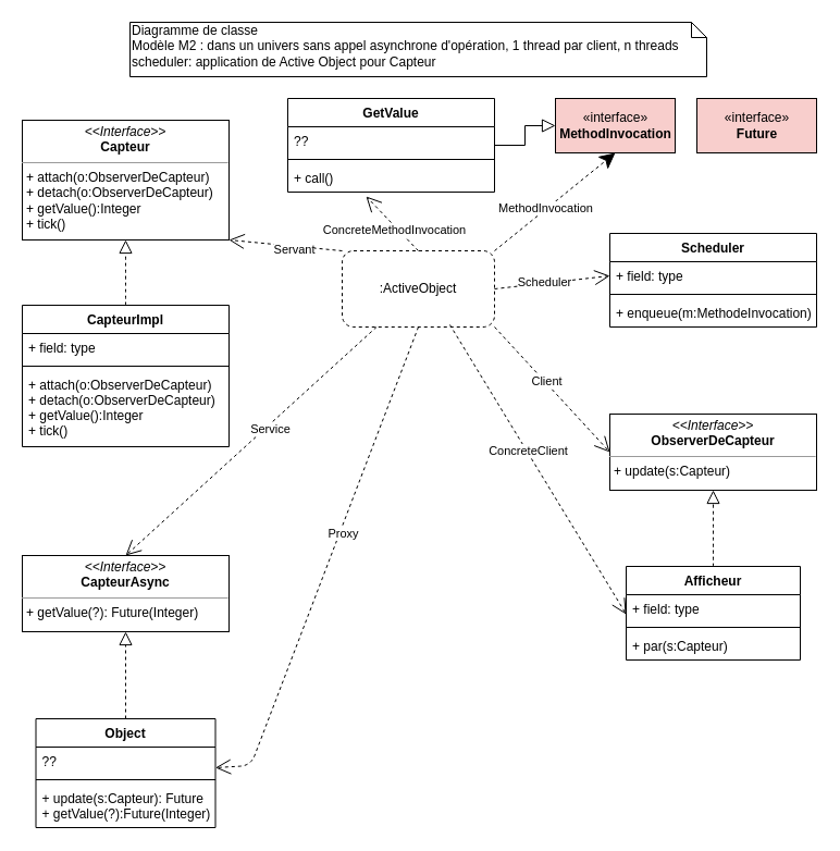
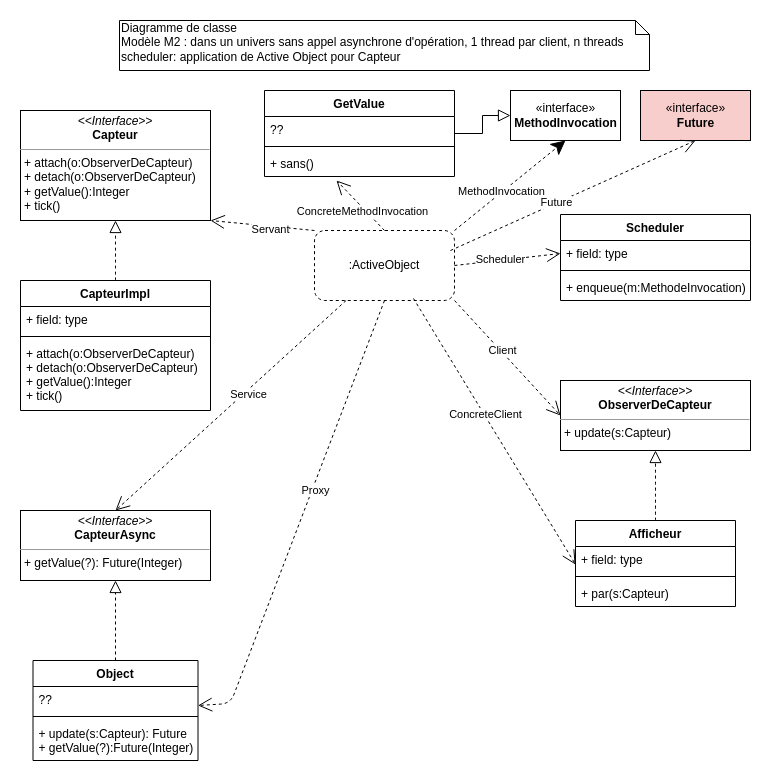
  <mxCell id="0" />
  <mxCell id="1" parent="0" />
  <mxCell id="2" value="Diagramme de classe&lt;br&gt;Modèle M2 : dans un univers sans appel asynchrone d'opération, 1 thread par client, n threads scheduler: application de Active Object pour Capteur" style="shape=note;whiteSpace=wrap;html=1;size=14;verticalAlign=top;align=left;spacingTop=-6;" parent="1" vertex="1"><mxGeometry x="119" y="20" width="530" height="50" as="geometry" /></mxCell>
  <mxCell id="3" value=":ActiveObject" style="whiteSpace=wrap;html=1;dashed=1;rounded=1;" parent="1" vertex="1"><mxGeometry x="314" y="230" width="140" height="70" as="geometry" /></mxCell>
  <mxCell id="4" value="&lt;p style=&quot;margin: 0px ; margin-top: 4px ; text-align: center&quot;&gt;&lt;i&gt;&amp;lt;&amp;lt;Interface&amp;gt;&amp;gt;&lt;/i&gt;&lt;br&gt;&lt;b&gt;Capteur&lt;/b&gt;&lt;/p&gt;&lt;hr size=&quot;1&quot;&gt;&lt;p style=&quot;margin: 0px ; margin-left: 4px&quot;&gt;+ attach(o:ObserverDeCapteur)&lt;/p&gt;&lt;p style=&quot;margin: 0px ; margin-left: 4px&quot;&gt;+ detach(o:ObserverDeCapteur)&lt;/p&gt;&lt;p style=&quot;margin: 0px ; margin-left: 4px&quot;&gt;+ getValue():Integer&lt;/p&gt;&lt;p style=&quot;margin: 0px ; margin-left: 4px&quot;&gt;+ tick()&lt;/p&gt;" style="verticalAlign=top;align=left;overflow=fill;fontSize=12;fontFamily=Helvetica;html=1;" parent="1" vertex="1"><mxGeometry x="20" y="110" width="190" height="110" as="geometry" /></mxCell>
  <mxCell id="5" value="&lt;p style=&quot;margin: 0px ; margin-top: 4px ; text-align: center&quot;&gt;&lt;i&gt;&amp;lt;&amp;lt;Interface&amp;gt;&amp;gt;&lt;/i&gt;&lt;br&gt;&lt;b&gt;ObserverDeCapteur&lt;/b&gt;&lt;/p&gt;&lt;hr size=&quot;1&quot;&gt;&lt;p style=&quot;margin: 0px ; margin-left: 4px&quot;&gt;+ update(s:Capteur)&lt;/p&gt;" style="verticalAlign=top;align=left;overflow=fill;fontSize=12;fontFamily=Helvetica;html=1;" parent="1" vertex="1"><mxGeometry x="560" y="380" width="190" height="70" as="geometry" /></mxCell>
  <mxCell id="6" value="" style="endArrow=open;endFill=1;endSize=12;html=1;dashed=1;exitX=1;exitY=1;exitDx=0;exitDy=0;entryX=0;entryY=0.5;entryDx=0;entryDy=0;" parent="1" source="3" target="5" edge="1"><mxGeometry width="160" relative="1" as="geometry"><mxPoint x="300" y="240" as="sourcePoint" /><mxPoint x="460" y="240" as="targetPoint" /></mxGeometry></mxCell>
  <mxCell id="7" value="Client" style="edgeLabel;html=1;align=center;verticalAlign=middle;resizable=0;points=[];" parent="6" vertex="1" connectable="0"><mxGeometry x="-0.132" y="2" relative="1" as="geometry"><mxPoint y="1" as="offset" /></mxGeometry></mxCell>
  <mxCell id="8" value="" style="endArrow=open;endFill=1;endSize=12;html=1;dashed=1;exitX=0;exitY=0;exitDx=0;exitDy=0;entryX=1;entryY=1;entryDx=0;entryDy=0;" parent="1" source="3" target="4" edge="1"><mxGeometry width="160" relative="1" as="geometry"><mxPoint x="229.997" y="299.999" as="sourcePoint" /><mxPoint x="410.389" y="173.48" as="targetPoint" /></mxGeometry></mxCell>
  <mxCell id="9" value="Servant" style="edgeLabel;html=1;align=center;verticalAlign=middle;resizable=0;points=[];" parent="8" vertex="1" connectable="0"><mxGeometry x="-0.132" y="2" relative="1" as="geometry"><mxPoint y="1" as="offset" /></mxGeometry></mxCell>
  <mxCell id="10" style="edgeStyle=orthogonalEdgeStyle;curved=1;orthogonalLoop=1;jettySize=auto;html=1;exitX=0.5;exitY=0;exitDx=0;exitDy=0;entryX=0.5;entryY=1;entryDx=0;entryDy=0;dashed=1;endArrow=block;endFill=0;endSize=10;" parent="1" source="22" target="5" edge="1"><mxGeometry relative="1" as="geometry" /></mxCell>
  <mxCell id="11" style="edgeStyle=orthogonalEdgeStyle;curved=1;orthogonalLoop=1;jettySize=auto;html=1;exitX=0.5;exitY=0;exitDx=0;exitDy=0;entryX=0.5;entryY=1;entryDx=0;entryDy=0;dashed=1;endArrow=block;endFill=0;endSize=10;" parent="1" source="12" target="4" edge="1"><mxGeometry relative="1" as="geometry" /></mxCell>
  <mxCell id="12" value="CapteurImpl" style="swimlane;fontStyle=1;align=center;verticalAlign=top;childLayout=stackLayout;horizontal=1;startSize=26;horizontalStack=0;resizeParent=1;resizeParentMax=0;resizeLast=0;collapsible=1;marginBottom=0;" parent="1" vertex="1"><mxGeometry x="20" y="280" width="190" height="130" as="geometry" /></mxCell>
  <mxCell id="13" value="+ field: type" style="text;strokeColor=none;fillColor=none;align=left;verticalAlign=top;spacingLeft=4;spacingRight=4;overflow=hidden;rotatable=0;points=[[0,0.5],[1,0.5]];portConstraint=eastwest;" parent="12" vertex="1"><mxGeometry y="26" width="190" height="26" as="geometry" /></mxCell>
  <mxCell id="14" value="" style="line;strokeWidth=1;fillColor=none;align=left;verticalAlign=middle;spacingTop=-1;spacingLeft=3;spacingRight=3;rotatable=0;labelPosition=right;points=[];portConstraint=eastwest;" parent="12" vertex="1"><mxGeometry y="52" width="190" height="8" as="geometry" /></mxCell>
  <mxCell id="15" value="+ attach(o:ObserverDeCapteur)&#10;+ detach(o:ObserverDeCapteur)&#10;+ getValue():Integer&#10;+ tick()" style="text;strokeColor=none;fillColor=none;align=left;verticalAlign=top;spacingLeft=4;spacingRight=4;overflow=hidden;rotatable=0;points=[[0,0.5],[1,0.5]];portConstraint=eastwest;" parent="12" vertex="1"><mxGeometry y="60" width="190" height="70" as="geometry" /></mxCell>
  <mxCell id="16" value="" style="endArrow=open;endFill=1;endSize=12;html=1;dashed=1;exitX=0.707;exitY=0.971;exitDx=0;exitDy=0;entryX=0.001;entryY=0.698;entryDx=0;entryDy=0;entryPerimeter=0;exitPerimeter=0;" parent="1" source="3" target="23" edge="1"><mxGeometry width="160" relative="1" as="geometry"><mxPoint x="344.257" y="349.625" as="sourcePoint" /><mxPoint x="560" y="380" as="targetPoint" /></mxGeometry></mxCell>
  <mxCell id="17" value="ConcreteClient" style="edgeLabel;html=1;align=center;verticalAlign=middle;resizable=0;points=[];" parent="16" vertex="1" connectable="0"><mxGeometry x="-0.132" y="2" relative="1" as="geometry"><mxPoint y="1" as="offset" /></mxGeometry></mxCell>
  <mxCell id="18" value="GetValue" style="swimlane;fontStyle=1;align=center;verticalAlign=top;childLayout=stackLayout;horizontal=1;startSize=26;horizontalStack=0;resizeParent=1;resizeParentMax=0;resizeLast=0;collapsible=1;marginBottom=0;" parent="1" vertex="1"><mxGeometry x="264" y="90" width="190" height="86" as="geometry" /></mxCell>
  <mxCell id="19" value="??" style="text;strokeColor=none;fillColor=none;align=left;verticalAlign=top;spacingLeft=4;spacingRight=4;overflow=hidden;rotatable=0;points=[[0,0.5],[1,0.5]];portConstraint=eastwest;" parent="18" vertex="1"><mxGeometry y="26" width="190" height="26" as="geometry" /></mxCell>
  <mxCell id="20" value="" style="line;strokeWidth=1;fillColor=none;align=left;verticalAlign=middle;spacingTop=-1;spacingLeft=3;spacingRight=3;rotatable=0;labelPosition=right;points=[];portConstraint=eastwest;" parent="18" vertex="1"><mxGeometry y="52" width="190" height="8" as="geometry" /></mxCell>
- <mxCell id="21" value="+ call()" style="text;strokeColor=none;fillColor=none;align=left;verticalAlign=top;spacingLeft=4;spacingRight=4;overflow=hidden;rotatable=0;points=[[0,0.5],[1,0.5]];portConstraint=eastwest;" parent="18" vertex="1"><mxGeometry y="60" width="190" height="26" as="geometry" /></mxCell>
+ <mxCell id="21" value="+ sans()" style="text;strokeColor=none;fillColor=none;align=left;verticalAlign=top;spacingLeft=4;spacingRight=4;overflow=hidden;rotatable=0;points=[[0,0.5],[1,0.5]];portConstraint=eastwest;" parent="18" vertex="1"><mxGeometry y="60" width="190" height="26" as="geometry" /></mxCell>
  <mxCell id="22" value="Afficheur" style="swimlane;fontStyle=1;align=center;verticalAlign=top;childLayout=stackLayout;horizontal=1;startSize=26;horizontalStack=0;resizeParent=1;resizeParentMax=0;resizeLast=0;collapsible=1;marginBottom=0;" parent="1" vertex="1"><mxGeometry x="575" y="520" width="160" height="86" as="geometry" /></mxCell>
  <mxCell id="23" value="+ field: type" style="text;strokeColor=none;fillColor=none;align=left;verticalAlign=top;spacingLeft=4;spacingRight=4;overflow=hidden;rotatable=0;points=[[0,0.5],[1,0.5]];portConstraint=eastwest;" parent="22" vertex="1"><mxGeometry y="26" width="160" height="26" as="geometry" /></mxCell>
  <mxCell id="24" value="" style="line;strokeWidth=1;fillColor=none;align=left;verticalAlign=middle;spacingTop=-1;spacingLeft=3;spacingRight=3;rotatable=0;labelPosition=right;points=[];portConstraint=eastwest;" parent="22" vertex="1"><mxGeometry y="52" width="160" height="8" as="geometry" /></mxCell>
  <mxCell id="25" value="+ par(s:Capteur)" style="text;strokeColor=none;fillColor=none;align=left;verticalAlign=top;spacingLeft=4;spacingRight=4;overflow=hidden;rotatable=0;points=[[0,0.5],[1,0.5]];portConstraint=eastwest;" parent="22" vertex="1"><mxGeometry y="60" width="160" height="26" as="geometry" /></mxCell>
  <mxCell id="26" value="&lt;p style=&quot;margin: 0px ; margin-top: 4px ; text-align: center&quot;&gt;&lt;i&gt;&amp;lt;&amp;lt;Interface&amp;gt;&amp;gt;&lt;/i&gt;&lt;br&gt;&lt;b&gt;CapteurAsync&lt;/b&gt;&lt;/p&gt;&lt;hr size=&quot;1&quot;&gt;&lt;p style=&quot;margin: 0px ; margin-left: 4px&quot;&gt;+ getValue(?): Future(Integer)&lt;/p&gt;" style="verticalAlign=top;align=left;overflow=fill;fontSize=12;fontFamily=Helvetica;html=1;" parent="1" vertex="1"><mxGeometry x="20" y="510" width="190" height="70" as="geometry" /></mxCell>
  <mxCell id="27" value="" style="endArrow=open;endFill=1;endSize=12;html=1;dashed=1;entryX=0.5;entryY=0;entryDx=0;entryDy=0;" parent="1" source="3" target="26" edge="1"><mxGeometry width="160" relative="1" as="geometry"><mxPoint x="490" y="200" as="sourcePoint" /><mxPoint x="596" y="350" as="targetPoint" /></mxGeometry></mxCell>
  <mxCell id="28" value="Service" style="edgeLabel;html=1;align=center;verticalAlign=middle;resizable=0;points=[];" parent="27" vertex="1" connectable="0"><mxGeometry x="-0.132" y="2" relative="1" as="geometry"><mxPoint y="1" as="offset" /></mxGeometry></mxCell>
  <mxCell id="29" value="" style="endArrow=open;endFill=1;endSize=12;html=1;dashed=1;exitX=0.5;exitY=1;exitDx=0;exitDy=0;" parent="1" source="3" target="47" edge="1"><mxGeometry width="160" relative="1" as="geometry"><mxPoint x="443.497" y="299.749" as="sourcePoint" /><mxPoint x="585.16" y="574.148" as="targetPoint" /><Array as="points"><mxPoint x="230" y="703" /></Array></mxGeometry></mxCell>
  <mxCell id="30" value="Proxy" style="edgeLabel;html=1;align=center;verticalAlign=middle;resizable=0;points=[];" parent="29" vertex="1" connectable="0"><mxGeometry x="-0.132" y="2" relative="1" as="geometry"><mxPoint y="1" as="offset" /></mxGeometry></mxCell>
  <mxCell id="31" style="edgeStyle=orthogonalEdgeStyle;rounded=0;orthogonalLoop=1;jettySize=auto;html=1;exitX=0.5;exitY=0;exitDx=0;exitDy=0;entryX=0.5;entryY=1;entryDx=0;entryDy=0;dashed=1;endArrow=block;endFill=0;endSize=10;" parent="1" source="47" target="26" edge="1"><mxGeometry relative="1" as="geometry" /></mxCell>
  <mxCell id="32" value="" style="endArrow=open;endFill=1;endSize=12;html=1;dashed=1;exitX=1;exitY=0.5;exitDx=0;exitDy=0;entryX=0;entryY=0.5;entryDx=0;entryDy=0;" parent="1" source="3" target="35" edge="1"><mxGeometry width="160" relative="1" as="geometry"><mxPoint x="464" y="275" as="sourcePoint" /><mxPoint x="570" y="425" as="targetPoint" /></mxGeometry></mxCell>
  <mxCell id="33" value="Scheduler" style="edgeLabel;html=1;align=center;verticalAlign=middle;resizable=0;points=[];" parent="32" vertex="1" connectable="0"><mxGeometry x="-0.132" y="2" relative="1" as="geometry"><mxPoint y="1" as="offset" /></mxGeometry></mxCell>
  <mxCell id="34" value="Scheduler" style="swimlane;fontStyle=1;align=center;verticalAlign=top;childLayout=stackLayout;horizontal=1;startSize=26;horizontalStack=0;resizeParent=1;resizeParentMax=0;resizeLast=0;collapsible=1;marginBottom=0;" parent="1" vertex="1"><mxGeometry x="560" y="214" width="190" height="86" as="geometry" /></mxCell>
  <mxCell id="35" value="+ field: type" style="text;strokeColor=none;fillColor=none;align=left;verticalAlign=top;spacingLeft=4;spacingRight=4;overflow=hidden;rotatable=0;points=[[0,0.5],[1,0.5]];portConstraint=eastwest;" parent="34" vertex="1"><mxGeometry y="26" width="190" height="26" as="geometry" /></mxCell>
  <mxCell id="36" value="" style="line;strokeWidth=1;fillColor=none;align=left;verticalAlign=middle;spacingTop=-1;spacingLeft=3;spacingRight=3;rotatable=0;labelPosition=right;points=[];portConstraint=eastwest;" parent="34" vertex="1"><mxGeometry y="52" width="190" height="8" as="geometry" /></mxCell>
  <mxCell id="37" value="+ enqueue(m:MethodeInvocation)" style="text;strokeColor=none;fillColor=none;align=left;verticalAlign=top;spacingLeft=4;spacingRight=4;overflow=hidden;rotatable=0;points=[[0,0.5],[1,0.5]];portConstraint=eastwest;" parent="34" vertex="1"><mxGeometry y="60" width="190" height="26" as="geometry" /></mxCell>
  <mxCell id="38" value="«interface»&lt;br&gt;&lt;b&gt;Future&lt;/b&gt;" style="html=1;fillColor=#f8cecc;" parent="1" vertex="1"><mxGeometry x="640" y="90" width="110" height="50" as="geometry" /></mxCell>
- <mxCell id="39" value="«interface»&lt;br&gt;&lt;b&gt;MethodInvocation&lt;/b&gt;" style="html=1;fillColor=#f8cecc;" parent="1" vertex="1"><mxGeometry x="510" y="90" width="110" height="50" as="geometry" /></mxCell>
+ <mxCell id="39" value="«interface»&lt;br&gt;&lt;b&gt;MethodInvocation&lt;/b&gt;" style="html=1;" parent="1" vertex="1"><mxGeometry x="510" y="90" width="110" height="50" as="geometry" /></mxCell>
+ <mxCell id="40" value="" style="endArrow=open;endFill=1;endSize=12;html=1;dashed=1;exitX=0.971;exitY=0.286;exitDx=0;exitDy=0;entryX=0.5;entryY=1;entryDx=0;entryDy=0;exitPerimeter=0;" parent="1" source="3" target="38" edge="1"><mxGeometry width="160" relative="1" as="geometry"><mxPoint x="443.497" y="250.251" as="sourcePoint" /><mxPoint x="570" y="263" as="targetPoint" /></mxGeometry></mxCell>
+ <mxCell id="41" value="Future" style="edgeLabel;html=1;align=center;verticalAlign=middle;resizable=0;points=[];" parent="40" vertex="1" connectable="0"><mxGeometry x="-0.132" y="2" relative="1" as="geometry"><mxPoint y="1" as="offset" /></mxGeometry></mxCell>
  <mxCell id="42" value="" style="endArrow=classic;endFill=1;endSize=12;html=1;dashed=1;exitX=1;exitY=0;exitDx=0;exitDy=0;entryX=0.5;entryY=1;entryDx=0;entryDy=0;" parent="1" source="3" target="39" edge="1"><mxGeometry width="160" relative="1" as="geometry"><mxPoint x="443.497" y="250.251" as="sourcePoint" /><mxPoint x="585" y="170" as="targetPoint" /></mxGeometry></mxCell>
  <mxCell id="43" value="MethodInvocation" style="edgeLabel;html=1;align=center;verticalAlign=middle;resizable=0;points=[];" parent="42" vertex="1" connectable="0"><mxGeometry x="-0.132" y="2" relative="1" as="geometry"><mxPoint y="1" as="offset" /></mxGeometry></mxCell>
  <mxCell id="44" style="edgeStyle=orthogonalEdgeStyle;rounded=0;orthogonalLoop=1;jettySize=auto;html=1;entryX=0;entryY=0.5;entryDx=0;entryDy=0;dashed=0;endArrow=block;endFill=0;endSize=10;" parent="1" source="18" target="39" edge="1"><mxGeometry relative="1" as="geometry"><mxPoint x="480" y="130" as="sourcePoint" /><mxPoint x="125" y="590" as="targetPoint" /></mxGeometry></mxCell>
  <mxCell id="45" value="" style="endArrow=open;endFill=1;endSize=12;html=1;dashed=1;exitX=0.5;exitY=0;exitDx=0;exitDy=0;entryX=0.379;entryY=1.154;entryDx=0;entryDy=0;entryPerimeter=0;" parent="1" source="3" target="21" edge="1"><mxGeometry width="160" relative="1" as="geometry"><mxPoint x="443.497" y="250.251" as="sourcePoint" /><mxPoint x="575" y="150" as="targetPoint" /></mxGeometry></mxCell>
  <mxCell id="46" value="ConcreteMethodInvocation" style="edgeLabel;html=1;align=center;verticalAlign=middle;resizable=0;points=[];" parent="45" vertex="1" connectable="0"><mxGeometry x="-0.132" y="2" relative="1" as="geometry"><mxPoint y="1" as="offset" /></mxGeometry></mxCell>
  <mxCell id="47" value="Object" style="swimlane;fontStyle=1;align=center;verticalAlign=top;childLayout=stackLayout;horizontal=1;startSize=26;horizontalStack=0;resizeParent=1;resizeParentMax=0;resizeLast=0;collapsible=1;marginBottom=0;" parent="1" vertex="1"><mxGeometry x="32.5" y="660" width="165" height="100" as="geometry" /></mxCell>
  <mxCell id="48" value="??" style="text;strokeColor=none;fillColor=none;align=left;verticalAlign=top;spacingLeft=4;spacingRight=4;overflow=hidden;rotatable=0;points=[[0,0.5],[1,0.5]];portConstraint=eastwest;" parent="47" vertex="1"><mxGeometry y="26" width="165" height="26" as="geometry" /></mxCell>
  <mxCell id="49" value="" style="line;strokeWidth=1;fillColor=none;align=left;verticalAlign=middle;spacingTop=-1;spacingLeft=3;spacingRight=3;rotatable=0;labelPosition=right;points=[];portConstraint=eastwest;" parent="47" vertex="1"><mxGeometry y="52" width="165" height="8" as="geometry" /></mxCell>
  <mxCell id="50" value="+ update(s:Capteur): Future&#10;+ getValue(?):Future(Integer)" style="text;strokeColor=none;fillColor=none;align=left;verticalAlign=top;spacingLeft=4;spacingRight=4;overflow=hidden;rotatable=0;points=[[0,0.5],[1,0.5]];portConstraint=eastwest;" parent="47" vertex="1"><mxGeometry y="60" width="165" height="40" as="geometry" /></mxCell>
